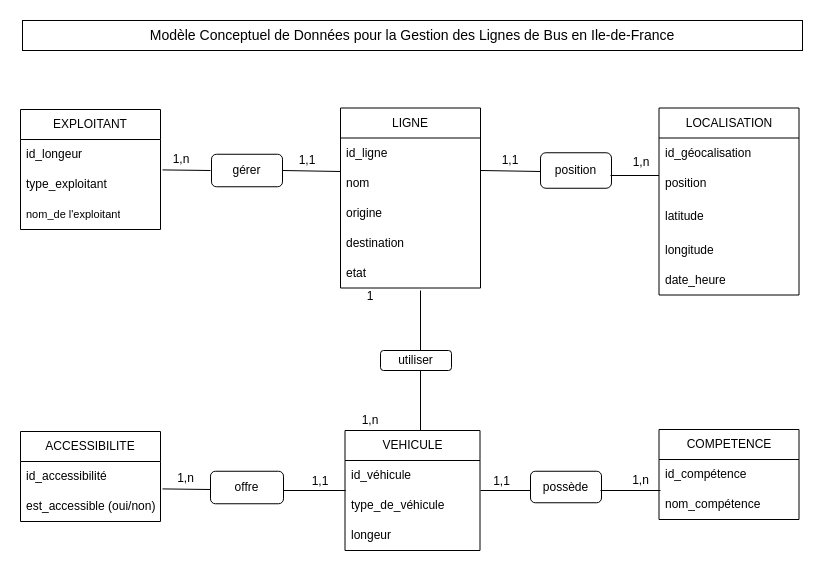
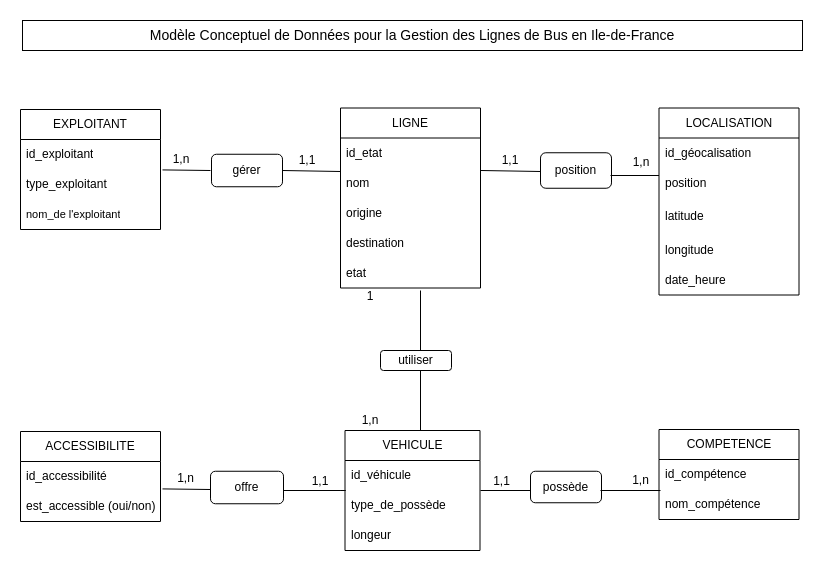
  <mxCell id="0" />
  <mxCell id="1" parent="0" />
  <mxCell id="2" value="LIGNE" style="swimlane;fontStyle=0;childLayout=stackLayout;horizontal=1;startSize=30;horizontalStack=0;resizeParent=1;resizeParentMax=0;resizeLast=0;collapsible=1;marginBottom=0;whiteSpace=wrap;html=1;" parent="1" vertex="1"><mxGeometry x="340" y="107.5" width="140" height="180" as="geometry"><mxRectangle x="360" y="117.5" width="80" height="30" as="alternateBounds" /></mxGeometry></mxCell>
- <mxCell id="3" value="id_ligne" style="text;strokeColor=none;fillColor=none;align=left;verticalAlign=middle;spacingLeft=4;spacingRight=4;overflow=hidden;points=[[0,0.5],[1,0.5]];portConstraint=eastwest;rotatable=0;whiteSpace=wrap;html=1;" parent="2" vertex="1"><mxGeometry y="30" width="140" height="30" as="geometry" /></mxCell>
+ <mxCell id="3" value="id_etat" style="text;strokeColor=none;fillColor=none;align=left;verticalAlign=middle;spacingLeft=4;spacingRight=4;overflow=hidden;points=[[0,0.5],[1,0.5]];portConstraint=eastwest;rotatable=0;whiteSpace=wrap;html=1;" parent="2" vertex="1"><mxGeometry y="30" width="140" height="30" as="geometry" /></mxCell>
  <mxCell id="4" value="nom" style="text;strokeColor=none;fillColor=none;align=left;verticalAlign=middle;spacingLeft=4;spacingRight=4;overflow=hidden;points=[[0,0.5],[1,0.5]];portConstraint=eastwest;rotatable=0;whiteSpace=wrap;html=1;" parent="2" vertex="1"><mxGeometry y="60" width="140" height="30" as="geometry" /></mxCell>
  <mxCell id="5" value="origine" style="text;strokeColor=none;fillColor=none;align=left;verticalAlign=middle;spacingLeft=4;spacingRight=4;overflow=hidden;points=[[0,0.5],[1,0.5]];portConstraint=eastwest;rotatable=0;whiteSpace=wrap;html=1;" parent="2" vertex="1"><mxGeometry y="90" width="140" height="30" as="geometry" /></mxCell>
  <mxCell id="6" value="destination" style="text;strokeColor=none;fillColor=none;align=left;verticalAlign=middle;spacingLeft=4;spacingRight=4;overflow=hidden;points=[[0,0.5],[1,0.5]];portConstraint=eastwest;rotatable=0;whiteSpace=wrap;html=1;" parent="2" vertex="1"><mxGeometry y="120" width="140" height="30" as="geometry" /></mxCell>
  <mxCell id="7" value="etat" style="text;strokeColor=none;fillColor=none;align=left;verticalAlign=middle;spacingLeft=4;spacingRight=4;overflow=hidden;points=[[0,0.5],[1,0.5]];portConstraint=eastwest;rotatable=0;whiteSpace=wrap;html=1;" parent="2" vertex="1"><mxGeometry y="150" width="140" height="30" as="geometry" /></mxCell>
  <mxCell id="8" value="LOCALISATION" style="swimlane;fontStyle=0;childLayout=stackLayout;horizontal=1;startSize=30;horizontalStack=0;resizeParent=1;resizeParentMax=0;resizeLast=0;collapsible=1;marginBottom=0;whiteSpace=wrap;html=1;" parent="1" vertex="1"><mxGeometry x="658.5" y="107.5" width="140" height="187" as="geometry" /></mxCell>
  <mxCell id="9" value="id_géocalisation" style="text;strokeColor=none;fillColor=none;align=left;verticalAlign=middle;spacingLeft=4;spacingRight=4;overflow=hidden;points=[[0,0.5],[1,0.5]];portConstraint=eastwest;rotatable=0;whiteSpace=wrap;html=1;" parent="8" vertex="1"><mxGeometry y="30" width="140" height="30" as="geometry" /></mxCell>
  <mxCell id="10" value="position" style="text;strokeColor=none;fillColor=none;align=left;verticalAlign=middle;spacingLeft=4;spacingRight=4;overflow=hidden;points=[[0,0.5],[1,0.5]];portConstraint=eastwest;rotatable=0;whiteSpace=wrap;html=1;" parent="8" vertex="1"><mxGeometry y="60" width="140" height="30" as="geometry" /></mxCell>
  <mxCell id="11" value="latitude&lt;span style=&quot;white-space: pre;&quot;&gt;&#09;&lt;/span&gt;&lt;br&gt;" style="text;strokeColor=none;fillColor=none;align=left;verticalAlign=middle;spacingLeft=4;spacingRight=4;overflow=hidden;points=[[0,0.5],[1,0.5]];portConstraint=eastwest;rotatable=0;whiteSpace=wrap;html=1;" parent="8" vertex="1"><mxGeometry y="90" width="140" height="37" as="geometry" /></mxCell>
  <mxCell id="12" value="longitude" style="text;strokeColor=none;fillColor=none;align=left;verticalAlign=middle;spacingLeft=4;spacingRight=4;overflow=hidden;points=[[0,0.5],[1,0.5]];portConstraint=eastwest;rotatable=0;whiteSpace=wrap;html=1;" parent="8" vertex="1"><mxGeometry y="127" width="140" height="30" as="geometry" /></mxCell>
  <mxCell id="13" value="date_heure" style="text;strokeColor=none;fillColor=none;align=left;verticalAlign=middle;spacingLeft=4;spacingRight=4;overflow=hidden;points=[[0,0.5],[1,0.5]];portConstraint=eastwest;rotatable=0;whiteSpace=wrap;html=1;" parent="8" vertex="1"><mxGeometry y="157" width="140" height="30" as="geometry" /></mxCell>
  <mxCell id="14" value="EXPLOITANT" style="swimlane;fontStyle=0;childLayout=stackLayout;horizontal=1;startSize=30;horizontalStack=0;resizeParent=1;resizeParentMax=0;resizeLast=0;collapsible=1;marginBottom=0;whiteSpace=wrap;html=1;" parent="1" vertex="1"><mxGeometry x="20" y="109" width="140" height="120" as="geometry" /></mxCell>
- <mxCell id="15" value="id_&lt;span style=&quot;text-align: center;&quot;&gt;longeur&lt;/span&gt;" style="text;strokeColor=none;fillColor=none;align=left;verticalAlign=middle;spacingLeft=4;spacingRight=4;overflow=hidden;points=[[0,0.5],[1,0.5]];portConstraint=eastwest;rotatable=0;whiteSpace=wrap;html=1;" parent="14" vertex="1"><mxGeometry y="30" width="140" height="30" as="geometry" /></mxCell>
+ <mxCell id="15" value="id_&lt;span style=&quot;text-align: center;&quot;&gt;exploitant&lt;/span&gt;" style="text;strokeColor=none;fillColor=none;align=left;verticalAlign=middle;spacingLeft=4;spacingRight=4;overflow=hidden;points=[[0,0.5],[1,0.5]];portConstraint=eastwest;rotatable=0;whiteSpace=wrap;html=1;" parent="14" vertex="1"><mxGeometry y="30" width="140" height="30" as="geometry" /></mxCell>
  <mxCell id="16" value="type_exploitant" style="text;strokeColor=none;fillColor=none;align=left;verticalAlign=middle;spacingLeft=4;spacingRight=4;overflow=hidden;points=[[0,0.5],[1,0.5]];portConstraint=eastwest;rotatable=0;whiteSpace=wrap;html=1;" parent="14" vertex="1"><mxGeometry y="60" width="140" height="30" as="geometry" /></mxCell>
  <mxCell id="17" value="&lt;font style=&quot;font-size: 11px;&quot;&gt;nom_de l'exploitant&lt;/font&gt;" style="text;strokeColor=none;fillColor=none;align=left;verticalAlign=middle;spacingLeft=4;spacingRight=4;overflow=hidden;points=[[0,0.5],[1,0.5]];portConstraint=eastwest;rotatable=0;whiteSpace=wrap;html=1;" parent="14" vertex="1"><mxGeometry y="90" width="140" height="30" as="geometry" /></mxCell>
  <mxCell id="18" value="VEHICULE" style="swimlane;fontStyle=0;childLayout=stackLayout;horizontal=1;startSize=30;horizontalStack=0;resizeParent=1;resizeParentMax=0;resizeLast=0;collapsible=1;marginBottom=0;whiteSpace=wrap;html=1;" parent="1" vertex="1"><mxGeometry x="344.5" y="430" width="135" height="120" as="geometry" /></mxCell>
  <mxCell id="19" value="id_véhicule" style="text;strokeColor=none;fillColor=none;align=left;verticalAlign=middle;spacingLeft=4;spacingRight=4;overflow=hidden;points=[[0,0.5],[1,0.5]];portConstraint=eastwest;rotatable=0;whiteSpace=wrap;html=1;" parent="18" vertex="1"><mxGeometry y="30" width="135" height="30" as="geometry" /></mxCell>
- <mxCell id="20" value="type_de_véhicule" style="text;strokeColor=none;fillColor=none;align=left;verticalAlign=middle;spacingLeft=4;spacingRight=4;overflow=hidden;points=[[0,0.5],[1,0.5]];portConstraint=eastwest;rotatable=0;whiteSpace=wrap;html=1;" parent="18" vertex="1"><mxGeometry y="60" width="135" height="30" as="geometry" /></mxCell>
+ <mxCell id="20" value="type_de_possède" style="text;strokeColor=none;fillColor=none;align=left;verticalAlign=middle;spacingLeft=4;spacingRight=4;overflow=hidden;points=[[0,0.5],[1,0.5]];portConstraint=eastwest;rotatable=0;whiteSpace=wrap;html=1;" parent="18" vertex="1"><mxGeometry y="60" width="135" height="30" as="geometry" /></mxCell>
  <mxCell id="21" value="longeur" style="text;strokeColor=none;fillColor=none;align=left;verticalAlign=middle;spacingLeft=4;spacingRight=4;overflow=hidden;points=[[0,0.5],[1,0.5]];portConstraint=eastwest;rotatable=0;whiteSpace=wrap;html=1;" parent="18" vertex="1"><mxGeometry y="90" width="135" height="30" as="geometry" /></mxCell>
  <mxCell id="22" value="ACCESSIBILITE" style="swimlane;fontStyle=0;childLayout=stackLayout;horizontal=1;startSize=30;horizontalStack=0;resizeParent=1;resizeParentMax=0;resizeLast=0;collapsible=1;marginBottom=0;whiteSpace=wrap;html=1;" parent="1" vertex="1"><mxGeometry x="20" y="431" width="140" height="90" as="geometry" /></mxCell>
  <mxCell id="23" value="id_accessibilité" style="text;strokeColor=none;fillColor=none;align=left;verticalAlign=middle;spacingLeft=4;spacingRight=4;overflow=hidden;points=[[0,0.5],[1,0.5]];portConstraint=eastwest;rotatable=0;whiteSpace=wrap;html=1;" parent="22" vertex="1"><mxGeometry y="30" width="140" height="30" as="geometry" /></mxCell>
  <mxCell id="24" value="est_accessible (oui/non)" style="text;strokeColor=none;fillColor=none;align=left;verticalAlign=middle;spacingLeft=4;spacingRight=4;overflow=hidden;points=[[0,0.5],[1,0.5]];portConstraint=eastwest;rotatable=0;whiteSpace=wrap;html=1;" parent="22" vertex="1"><mxGeometry y="60" width="140" height="30" as="geometry" /></mxCell>
  <mxCell id="25" value="COMPETENCE" style="swimlane;fontStyle=0;childLayout=stackLayout;horizontal=1;startSize=30;horizontalStack=0;resizeParent=1;resizeParentMax=0;resizeLast=0;collapsible=1;marginBottom=0;whiteSpace=wrap;html=1;" parent="1" vertex="1"><mxGeometry x="658.5" y="429" width="140" height="90" as="geometry" /></mxCell>
  <mxCell id="26" value="id_compétence" style="text;strokeColor=none;fillColor=none;align=left;verticalAlign=middle;spacingLeft=4;spacingRight=4;overflow=hidden;points=[[0,0.5],[1,0.5]];portConstraint=eastwest;rotatable=0;whiteSpace=wrap;html=1;" parent="25" vertex="1"><mxGeometry y="30" width="140" height="30" as="geometry" /></mxCell>
  <mxCell id="27" value="nom_compétence" style="text;strokeColor=none;fillColor=none;align=left;verticalAlign=middle;spacingLeft=4;spacingRight=4;overflow=hidden;points=[[0,0.5],[1,0.5]];portConstraint=eastwest;rotatable=0;whiteSpace=wrap;html=1;" parent="25" vertex="1"><mxGeometry y="60" width="140" height="30" as="geometry" /></mxCell>
  <mxCell id="28" value="&lt;font style=&quot;font-size: 14px;&quot;&gt;Modèle Conceptuel de Données pour la Gestion des Lignes de Bus en Ile-de-France&lt;/font&gt;" style="whiteSpace=wrap;html=1;fontStyle=0;startSize=30;" parent="1" vertex="1"><mxGeometry x="22" y="20" width="780" height="30" as="geometry" /></mxCell>
  <mxCell id="29" value="1,n" style="text;html=1;strokeColor=none;fillColor=none;align=center;verticalAlign=middle;whiteSpace=wrap;rounded=0;" parent="1" vertex="1"><mxGeometry x="141" y="144" width="80" height="30" as="geometry" /></mxCell>
  <mxCell id="30" value="1,1" style="text;html=1;strokeColor=none;fillColor=none;align=center;verticalAlign=middle;whiteSpace=wrap;rounded=0;" parent="1" vertex="1"><mxGeometry x="282" y="141.5" width="50" height="37" as="geometry" /></mxCell>
  <mxCell id="31" value="1,n" style="text;html=1;strokeColor=none;fillColor=none;align=center;verticalAlign=middle;whiteSpace=wrap;rounded=0;" parent="1" vertex="1"><mxGeometry x="335" y="410" width="70" height="20" as="geometry" /></mxCell>
  <mxCell id="32" value="1" style="text;html=1;strokeColor=none;fillColor=none;align=center;verticalAlign=middle;whiteSpace=wrap;rounded=0;" parent="1" vertex="1"><mxGeometry x="340" y="285.5" width="60" height="20" as="geometry" /></mxCell>
  <mxCell id="33" value="1,1" style="text;html=1;strokeColor=none;fillColor=none;align=center;verticalAlign=middle;whiteSpace=wrap;rounded=0;" parent="1" vertex="1"><mxGeometry x="480" y="470" width="42.5" height="22" as="geometry" /></mxCell>
  <mxCell id="34" value="1,n" style="text;html=1;strokeColor=none;fillColor=none;align=center;verticalAlign=middle;whiteSpace=wrap;rounded=0;" parent="1" vertex="1"><mxGeometry x="621.5" y="463" width="37" height="34" as="geometry" /></mxCell>
  <mxCell id="35" value="1,1" style="text;html=1;strokeColor=none;fillColor=none;align=center;verticalAlign=middle;whiteSpace=wrap;rounded=0;" parent="1" vertex="1"><mxGeometry x="480" y="150" width="60" height="20" as="geometry" /></mxCell>
  <mxCell id="36" value="1,n" style="text;html=1;strokeColor=none;fillColor=none;align=center;verticalAlign=middle;whiteSpace=wrap;rounded=0;" parent="1" vertex="1"><mxGeometry x="611" y="148.5" width="60" height="27" as="geometry" /></mxCell>
  <mxCell id="37" value="1,1" style="text;html=1;strokeColor=none;fillColor=none;align=center;verticalAlign=middle;whiteSpace=wrap;rounded=0;" parent="1" vertex="1"><mxGeometry x="280" y="461.5" width="80" height="39" as="geometry" /></mxCell>
  <mxCell id="38" value="1,n" style="text;html=1;strokeColor=none;fillColor=none;align=center;verticalAlign=middle;whiteSpace=wrap;rounded=0;" parent="1" vertex="1"><mxGeometry x="160" y="466" width="51" height="24.5" as="geometry" /></mxCell>
  <mxCell id="39" value="offre" style="rounded=1;whiteSpace=wrap;html=1;" parent="1" vertex="1"><mxGeometry x="210" y="470.75" width="73" height="32.5" as="geometry" /></mxCell>
  <mxCell id="40" value="possède" style="rounded=1;whiteSpace=wrap;html=1;" parent="1" vertex="1"><mxGeometry x="530" y="470.75" width="71" height="31.5" as="geometry" /></mxCell>
  <mxCell id="41" value="gérer" style="rounded=1;whiteSpace=wrap;html=1;" parent="1" vertex="1"><mxGeometry x="211" y="153.75" width="71" height="32.5" as="geometry" /></mxCell>
  <mxCell id="42" value="" style="edgeStyle=none;jumpStyle=none;html=1;" parent="1" source="44" target="35" edge="1"><mxGeometry relative="1" as="geometry" /></mxCell>
  <mxCell id="43" value="" style="edgeStyle=none;jumpStyle=none;html=1;" parent="1" source="44" target="36" edge="1"><mxGeometry relative="1" as="geometry" /></mxCell>
  <mxCell id="44" value="position" style="rounded=1;whiteSpace=wrap;html=1;" parent="1" vertex="1"><mxGeometry x="540" y="152.25" width="71" height="35.5" as="geometry" /></mxCell>
  <mxCell id="45" value="" style="endArrow=none;html=1;" parent="1" edge="1"><mxGeometry width="50" height="50" relative="1" as="geometry"><mxPoint x="480.53" y="170" as="sourcePoint" /><mxPoint x="540" y="171" as="targetPoint" /></mxGeometry></mxCell>
  <mxCell id="46" value="" style="endArrow=none;html=1;jumpStyle=none;" parent="1" edge="1"><mxGeometry width="50" height="50" relative="1" as="geometry"><mxPoint x="162" y="169.41" as="sourcePoint" /><mxPoint x="210" y="170" as="targetPoint" /></mxGeometry></mxCell>
  <mxCell id="47" value="" style="endArrow=none;html=1;jumpStyle=none;exitX=1;exitY=0.5;exitDx=0;exitDy=0;" parent="1" source="41" edge="1"><mxGeometry width="50" height="50" relative="1" as="geometry"><mxPoint x="289" y="170.41" as="sourcePoint" /><mxPoint x="340" y="171" as="targetPoint" /></mxGeometry></mxCell>
  <mxCell id="48" value="" style="edgeStyle=none;jumpStyle=none;html=1;" parent="1" edge="1"><mxGeometry relative="1" as="geometry"><mxPoint x="550" y="174.58" as="sourcePoint" /><mxPoint x="550" y="174.58" as="targetPoint" /></mxGeometry></mxCell>
  <mxCell id="49" value="" style="endArrow=none;html=1;" parent="1" edge="1"><mxGeometry width="50" height="50" relative="1" as="geometry"><mxPoint x="610" y="175" as="sourcePoint" /><mxPoint x="658.5" y="175" as="targetPoint" /></mxGeometry></mxCell>
  <mxCell id="50" value="" style="endArrow=none;html=1;jumpStyle=none;" parent="1" edge="1"><mxGeometry width="50" height="50" relative="1" as="geometry"><mxPoint x="162" y="488.41" as="sourcePoint" /><mxPoint x="210" y="489" as="targetPoint" /></mxGeometry></mxCell>
  <mxCell id="51" value="" style="endArrow=none;html=1;jumpStyle=none;" parent="1" edge="1"><mxGeometry width="50" height="50" relative="1" as="geometry"><mxPoint x="420" y="290" as="sourcePoint" /><mxPoint x="420" y="430" as="targetPoint" /></mxGeometry></mxCell>
  <mxCell id="52" value="" style="endArrow=none;html=1;jumpStyle=none;" parent="1" edge="1"><mxGeometry width="50" height="50" relative="1" as="geometry"><mxPoint x="283" y="490" as="sourcePoint" /><mxPoint x="283" y="490" as="targetPoint" /><Array as="points"><mxPoint x="350" y="490" /></Array></mxGeometry></mxCell>
  <mxCell id="53" value="utiliser" style="rounded=1;whiteSpace=wrap;html=1;" parent="1" vertex="1"><mxGeometry x="380" y="350" width="71" height="20" as="geometry" /></mxCell>
  <mxCell id="54" value="" style="endArrow=none;html=1;jumpStyle=none;" parent="1" edge="1"><mxGeometry width="50" height="50" relative="1" as="geometry"><mxPoint x="600" y="490" as="sourcePoint" /><mxPoint x="660" y="490" as="targetPoint" /></mxGeometry></mxCell>
  <mxCell id="55" value="" style="endArrow=none;html=1;jumpStyle=none;" parent="1" edge="1"><mxGeometry width="50" height="50" relative="1" as="geometry"><mxPoint x="480" y="490" as="sourcePoint" /><mxPoint x="530" y="490" as="targetPoint" /></mxGeometry></mxCell>
